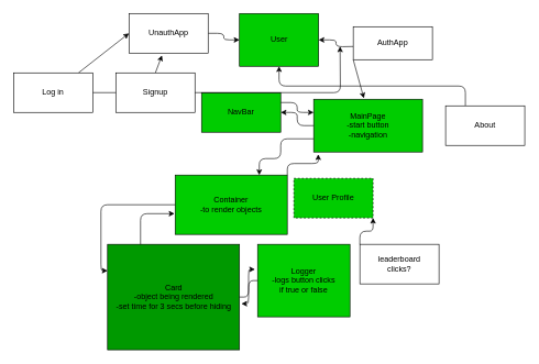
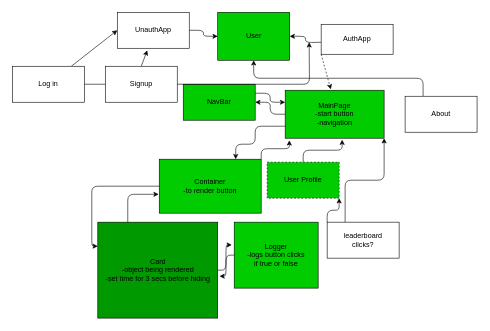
  <mxCell id="0" />
  <mxCell id="1" parent="0" />
  <mxCell id="2" value="Card&lt;br&gt;-object being rendered&lt;br&gt;-set time for 3 secs before hiding&lt;br&gt;" style="rounded=0;whiteSpace=wrap;html=1;fillColor=#009900;" parent="1" vertex="1"><mxGeometry x="162.5" y="370" width="200" height="160" as="geometry" /></mxCell>
  <mxCell id="3" style="edgeStyle=orthogonalEdgeStyle;html=1;exitX=0;exitY=0.75;exitDx=0;exitDy=0;entryX=0.75;entryY=0;entryDx=0;entryDy=0;" parent="1" source="5" target="8" edge="1"><mxGeometry relative="1" as="geometry"><Array as="points"><mxPoint x="425" y="210" /><mxPoint x="425" y="240" /><mxPoint x="393" y="240" /></Array></mxGeometry></mxCell>
  <mxCell id="4" style="edgeStyle=orthogonalEdgeStyle;html=1;exitX=0;exitY=0.5;exitDx=0;exitDy=0;" parent="1" source="5" target="18" edge="1"><mxGeometry relative="1" as="geometry" /></mxCell>
  <mxCell id="5" value="MainPage&lt;br&gt;-start button&lt;br&gt;-navigation&lt;br&gt;" style="rounded=0;whiteSpace=wrap;html=1;fillColor=#00CC00;" parent="1" vertex="1"><mxGeometry x="475" y="150" width="165" height="80" as="geometry" /></mxCell>
  <mxCell id="6" style="edgeStyle=orthogonalEdgeStyle;html=1;exitX=0;exitY=0.5;exitDx=0;exitDy=0;entryX=0;entryY=0.25;entryDx=0;entryDy=0;" parent="1" source="8" target="2" edge="1"><mxGeometry relative="1" as="geometry" /></mxCell>
  <mxCell id="7" style="edgeStyle=orthogonalEdgeStyle;html=1;exitX=1;exitY=0;exitDx=0;exitDy=0;entryX=0.042;entryY=1.044;entryDx=0;entryDy=0;entryPerimeter=0;" parent="1" source="8" target="5" edge="1"><mxGeometry relative="1" as="geometry" /></mxCell>
- <mxCell id="8" value="Container&lt;br&gt;-to render objects" style="rounded=0;whiteSpace=wrap;html=1;fillColor=#00CC00;" parent="1" vertex="1"><mxGeometry x="265" y="265" width="170" height="90" as="geometry" /></mxCell>
+ <mxCell id="8" value="Container&lt;br&gt;-to render button" style="rounded=0;whiteSpace=wrap;html=1;fillColor=#00CC00;" parent="1" vertex="1"><mxGeometry x="265" y="265" width="170" height="90" as="geometry" /></mxCell>
  <mxCell id="9" style="edgeStyle=orthogonalEdgeStyle;html=1;entryX=-0.029;entryY=0.345;entryDx=0;entryDy=0;entryPerimeter=0;" parent="1" source="2" target="12" edge="1"><mxGeometry relative="1" as="geometry" /></mxCell>
  <mxCell id="10" style="edgeStyle=orthogonalEdgeStyle;html=1;exitX=0.25;exitY=0;exitDx=0;exitDy=0;entryX=-0.006;entryY=0.65;entryDx=0;entryDy=0;entryPerimeter=0;" parent="1" source="2" target="8" edge="1"><mxGeometry relative="1" as="geometry" /></mxCell>
  <mxCell id="11" style="edgeStyle=orthogonalEdgeStyle;html=1;entryX=1.015;entryY=0.563;entryDx=0;entryDy=0;entryPerimeter=0;" parent="1" source="12" target="2" edge="1"><mxGeometry relative="1" as="geometry" /></mxCell>
  <mxCell id="12" value="Logger&lt;br&gt;-logs button clicks&lt;br&gt;if true or false" style="rounded=0;whiteSpace=wrap;html=1;fillColor=#00CC00;" parent="1" vertex="1"><mxGeometry x="390" y="370" width="140" height="110" as="geometry" /></mxCell>
+ <mxCell id="13" style="edgeStyle=orthogonalEdgeStyle;html=1;entryX=0.576;entryY=1.031;entryDx=0;entryDy=0;entryPerimeter=0;" parent="1" source="14" target="5" edge="1"><mxGeometry relative="1" as="geometry" /></mxCell>
  <mxCell id="14" value="User Profile" style="rounded=0;whiteSpace=wrap;html=1;fillColor=#00CC00;dashed=1;" parent="1" vertex="1"><mxGeometry x="445" y="270" width="120" height="60" as="geometry" /></mxCell>
  <mxCell id="15" style="edgeStyle=orthogonalEdgeStyle;html=1;exitX=0.25;exitY=0;exitDx=0;exitDy=0;" parent="1" source="16" target="22" edge="1"><mxGeometry relative="1" as="geometry" /></mxCell>
  <mxCell id="16" value="About" style="rounded=0;whiteSpace=wrap;html=1;" parent="1" vertex="1"><mxGeometry x="675" y="160" width="120" height="60" as="geometry" /></mxCell>
  <mxCell id="17" style="edgeStyle=orthogonalEdgeStyle;html=1;exitX=1;exitY=0.25;exitDx=0;exitDy=0;entryX=0;entryY=0.25;entryDx=0;entryDy=0;" parent="1" source="18" target="5" edge="1"><mxGeometry relative="1" as="geometry" /></mxCell>
  <mxCell id="18" value="NavBar" style="rounded=0;whiteSpace=wrap;html=1;fillColor=#00CC00;" parent="1" vertex="1"><mxGeometry x="305" y="140" width="120" height="60" as="geometry" /></mxCell>
  <mxCell id="19" style="edgeStyle=orthogonalEdgeStyle;html=1;exitX=0;exitY=0;exitDx=0;exitDy=0;entryX=1;entryY=1;entryDx=0;entryDy=0;" parent="1" source="21" target="14" edge="1"><mxGeometry relative="1" as="geometry" /></mxCell>
+ <mxCell id="20" style="edgeStyle=orthogonalEdgeStyle;html=1;exitX=0.25;exitY=0;exitDx=0;exitDy=0;entryX=1;entryY=1;entryDx=0;entryDy=0;" parent="1" source="21" target="5" edge="1"><mxGeometry relative="1" as="geometry" /></mxCell>
  <mxCell id="21" value="leaderboard&lt;br&gt;clicks?" style="rounded=0;whiteSpace=wrap;html=1;" parent="1" vertex="1"><mxGeometry x="545" y="370" width="120" height="60" as="geometry" /></mxCell>
  <mxCell id="22" value="User&lt;br&gt;" style="rounded=0;whiteSpace=wrap;html=1;fillColor=#00CC00;" parent="1" vertex="1"><mxGeometry x="362.5" width="120" height="80" as="geometry" y="20" /></mxCell>
  <mxCell id="23" style="edgeStyle=orthogonalEdgeStyle;html=1;" parent="1" target="22" edge="1"><mxGeometry relative="1" as="geometry"><mxPoint x="535" y="70" as="sourcePoint" /></mxGeometry></mxCell>
  <mxCell id="24" style="edgeStyle=none;html=1;entryX=0;entryY=0.5;entryDx=0;entryDy=0;" parent="1" source="26" target="28" edge="1"><mxGeometry relative="1" as="geometry" /></mxCell>
  <mxCell id="25" style="edgeStyle=orthogonalEdgeStyle;html=1;" parent="1" source="26" edge="1"><mxGeometry relative="1" as="geometry"><mxPoint x="515" y="70" as="targetPoint" /></mxGeometry></mxCell>
  <mxCell id="26" value="Log in" style="rounded=0;whiteSpace=wrap;html=1;" parent="1" vertex="1"><mxGeometry x="20" y="110" width="120" height="60" as="geometry" /></mxCell>
  <mxCell id="27" value="" style="edgeStyle=orthogonalEdgeStyle;html=1;" parent="1" source="28" target="22" edge="1"><mxGeometry relative="1" as="geometry" /></mxCell>
  <mxCell id="28" value="UnauthApp&lt;br&gt;" style="rounded=0;whiteSpace=wrap;html=1;" parent="1" vertex="1"><mxGeometry x="195" y="20" width="120" height="60" as="geometry" /></mxCell>
- <mxCell id="29" style="edgeStyle=none;html=1;exitX=0;exitY=1;exitDx=0;exitDy=0;entryX=0.461;entryY=-0.019;entryDx=0;entryDy=0;entryPerimeter=0;" parent="1" source="30" target="5" edge="1"><mxGeometry relative="1" as="geometry" /></mxCell>
+ <mxCell id="29" style="edgeStyle=none;html=1;exitX=0;exitY=1;exitDx=0;exitDy=0;entryX=0.461;entryY=-0.019;entryDx=0;entryDy=0;entryPerimeter=0;dashed=1;" parent="1" source="30" target="5" edge="1"><mxGeometry relative="1" as="geometry" /></mxCell>
  <mxCell id="30" value="AuthApp" style="rounded=0;whiteSpace=wrap;html=1;" parent="1" vertex="1"><mxGeometry x="535" y="40" width="120" height="50" as="geometry" /></mxCell>
  <mxCell id="31" style="edgeStyle=none;html=1;exitX=0.5;exitY=0;exitDx=0;exitDy=0;entryX=0.417;entryY=1.058;entryDx=0;entryDy=0;entryPerimeter=0;" parent="1" source="32" target="28" edge="1"><mxGeometry relative="1" as="geometry" /></mxCell>
  <mxCell id="32" value="Signup" style="rounded=0;whiteSpace=wrap;html=1;" parent="1" vertex="1"><mxGeometry x="175" y="110" width="120" height="60" as="geometry" /></mxCell>
